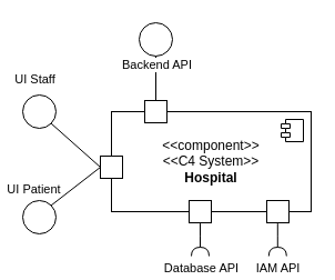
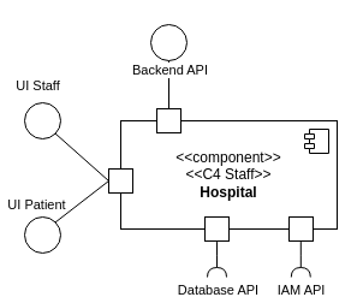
  <mxCell id="0" />
  <mxCell id="1" parent="0" />
- <mxCell id="2" value="&amp;lt;&amp;lt;component&amp;gt;&amp;gt;&lt;div&gt;&amp;lt;&amp;lt;C4 System&amp;gt;&amp;gt;&lt;br&gt;&lt;b&gt;Hospital&lt;/b&gt;&lt;/div&gt;" style="html=1;dropTarget=0;whiteSpace=wrap;" parent="1" vertex="1"><mxGeometry x="100" y="100" width="180" height="90" as="geometry" /></mxCell>
+ <mxCell id="2" value="&amp;lt;&amp;lt;component&amp;gt;&amp;gt;&lt;div&gt;&amp;lt;&amp;lt;C4 Staff&amp;gt;&amp;gt;&lt;br&gt;&lt;b&gt;Hospital&lt;/b&gt;&lt;/div&gt;" style="html=1;dropTarget=0;whiteSpace=wrap;" parent="1" vertex="1"><mxGeometry x="100" y="100" width="180" height="90" as="geometry" /></mxCell>
  <mxCell id="3" value="" style="shape=module;jettyWidth=8;jettyHeight=4;" parent="2" vertex="1"><mxGeometry x="1" width="20" height="20" relative="1" as="geometry"><mxPoint x="-27" y="7" as="offset" /></mxGeometry></mxCell>
  <mxCell id="4" value="" style="ellipse;whiteSpace=wrap;html=1;aspect=fixed;" vertex="1" parent="1"><mxGeometry x="125" y="20" width="30" height="30" as="geometry" /></mxCell>
  <mxCell id="5" value="" style="endArrow=none;html=1;rounded=0;entryX=0.5;entryY=1;entryDx=0;entryDy=0;exitX=0.5;exitY=0;exitDx=0;exitDy=0;" edge="1" parent="1" source="7" target="4"><mxGeometry width="50" height="50" relative="1" as="geometry"><mxPoint x="110" y="90" as="sourcePoint" /><mxPoint x="160" y="120" as="targetPoint" /></mxGeometry></mxCell>
  <mxCell id="6" value="Backend API" style="edgeLabel;html=1;align=center;verticalAlign=middle;resizable=0;points=[];" vertex="1" connectable="0" parent="5"><mxGeometry x="0.657" relative="1" as="geometry"><mxPoint as="offset" /></mxGeometry></mxCell>
  <mxCell id="7" value="" style="rounded=0;whiteSpace=wrap;html=1;" vertex="1" parent="1"><mxGeometry x="130" y="90" width="20" height="20" as="geometry" /></mxCell>
  <mxCell id="8" value="" style="ellipse;whiteSpace=wrap;html=1;aspect=fixed;" vertex="1" parent="1"><mxGeometry x="20" y="85" width="30" height="30" as="geometry" /></mxCell>
  <mxCell id="9" value="" style="endArrow=none;html=1;rounded=0;entryX=1;entryY=1;entryDx=0;entryDy=0;exitX=0;exitY=0.5;exitDx=0;exitDy=0;" edge="1" parent="1" source="11" target="8"><mxGeometry width="50" height="50" relative="1" as="geometry"><mxPoint x="65" y="140" as="sourcePoint" /><mxPoint x="115" y="170" as="targetPoint" /></mxGeometry></mxCell>
  <mxCell id="10" value="UI Staff" style="edgeLabel;html=1;align=center;verticalAlign=middle;resizable=0;points=[];" vertex="1" connectable="0" parent="9"><mxGeometry x="0.657" relative="1" as="geometry"><mxPoint x="-23" y="-47" as="offset" /></mxGeometry></mxCell>
  <mxCell id="11" value="" style="rounded=0;whiteSpace=wrap;html=1;" vertex="1" parent="1"><mxGeometry x="90" y="140" width="20" height="20" as="geometry" /></mxCell>
  <mxCell id="12" value="" style="ellipse;whiteSpace=wrap;html=1;aspect=fixed;" vertex="1" parent="1"><mxGeometry x="20" y="180" width="30" height="30" as="geometry" /></mxCell>
  <mxCell id="13" value="" style="endArrow=none;html=1;rounded=0;entryX=1;entryY=0;entryDx=0;entryDy=0;exitX=0;exitY=0.5;exitDx=0;exitDy=0;" edge="1" parent="1" target="12" source="11"><mxGeometry width="50" height="50" relative="1" as="geometry"><mxPoint x="90" y="215" as="sourcePoint" /><mxPoint x="115" y="235" as="targetPoint" /></mxGeometry></mxCell>
  <mxCell id="14" value="UI Patient" style="edgeLabel;html=1;align=center;verticalAlign=middle;resizable=0;points=[];" vertex="1" connectable="0" parent="13"><mxGeometry x="0.657" relative="1" as="geometry"><mxPoint x="-23" y="-9" as="offset" /></mxGeometry></mxCell>
  <mxCell id="15" value="" style="rounded=0;whiteSpace=wrap;html=1;" vertex="1" parent="1"><mxGeometry x="170" y="180" width="20" height="20" as="geometry" /></mxCell>
  <mxCell id="16" value="" style="rounded=0;whiteSpace=wrap;html=1;" vertex="1" parent="1"><mxGeometry x="240" y="180" width="20" height="20" as="geometry" /></mxCell>
  <mxCell id="17" value="" style="rounded=0;orthogonalLoop=1;jettySize=auto;html=1;endArrow=halfCircle;endFill=0;endSize=6;strokeWidth=1;sketch=0;fontSize=12;curved=1;exitX=0.5;exitY=1;exitDx=0;exitDy=0;" edge="1" parent="1" source="15"><mxGeometry relative="1" as="geometry"><mxPoint x="165" y="175" as="sourcePoint" /><mxPoint x="180" y="230" as="targetPoint" /></mxGeometry></mxCell>
  <mxCell id="18" value="Database API" style="edgeLabel;html=1;align=center;verticalAlign=middle;resizable=0;points=[];" vertex="1" connectable="0" parent="17"><mxGeometry x="0.374" y="1" relative="1" as="geometry"><mxPoint x="-1" y="19" as="offset" /></mxGeometry></mxCell>
  <mxCell id="19" value="" style="ellipse;whiteSpace=wrap;html=1;align=center;aspect=fixed;fillColor=none;strokeColor=none;resizable=0;perimeter=centerPerimeter;rotatable=0;allowArrows=0;points=[];outlineConnect=1;" vertex="1" parent="1"><mxGeometry x="140" y="170" width="10" height="10" as="geometry" /></mxCell>
  <mxCell id="20" value="" style="rounded=0;orthogonalLoop=1;jettySize=auto;html=1;endArrow=halfCircle;endFill=0;endSize=6;strokeWidth=1;sketch=0;fontSize=12;curved=1;exitX=0.5;exitY=1;exitDx=0;exitDy=0;" edge="1" parent="1"><mxGeometry relative="1" as="geometry"><mxPoint x="249.81" y="200" as="sourcePoint" /><mxPoint x="249.81" y="230" as="targetPoint" /></mxGeometry></mxCell>
  <mxCell id="21" value="IAM API" style="edgeLabel;html=1;align=center;verticalAlign=middle;resizable=0;points=[];" vertex="1" connectable="0" parent="20"><mxGeometry x="0.374" y="1" relative="1" as="geometry"><mxPoint x="-1" y="19" as="offset" /></mxGeometry></mxCell>
